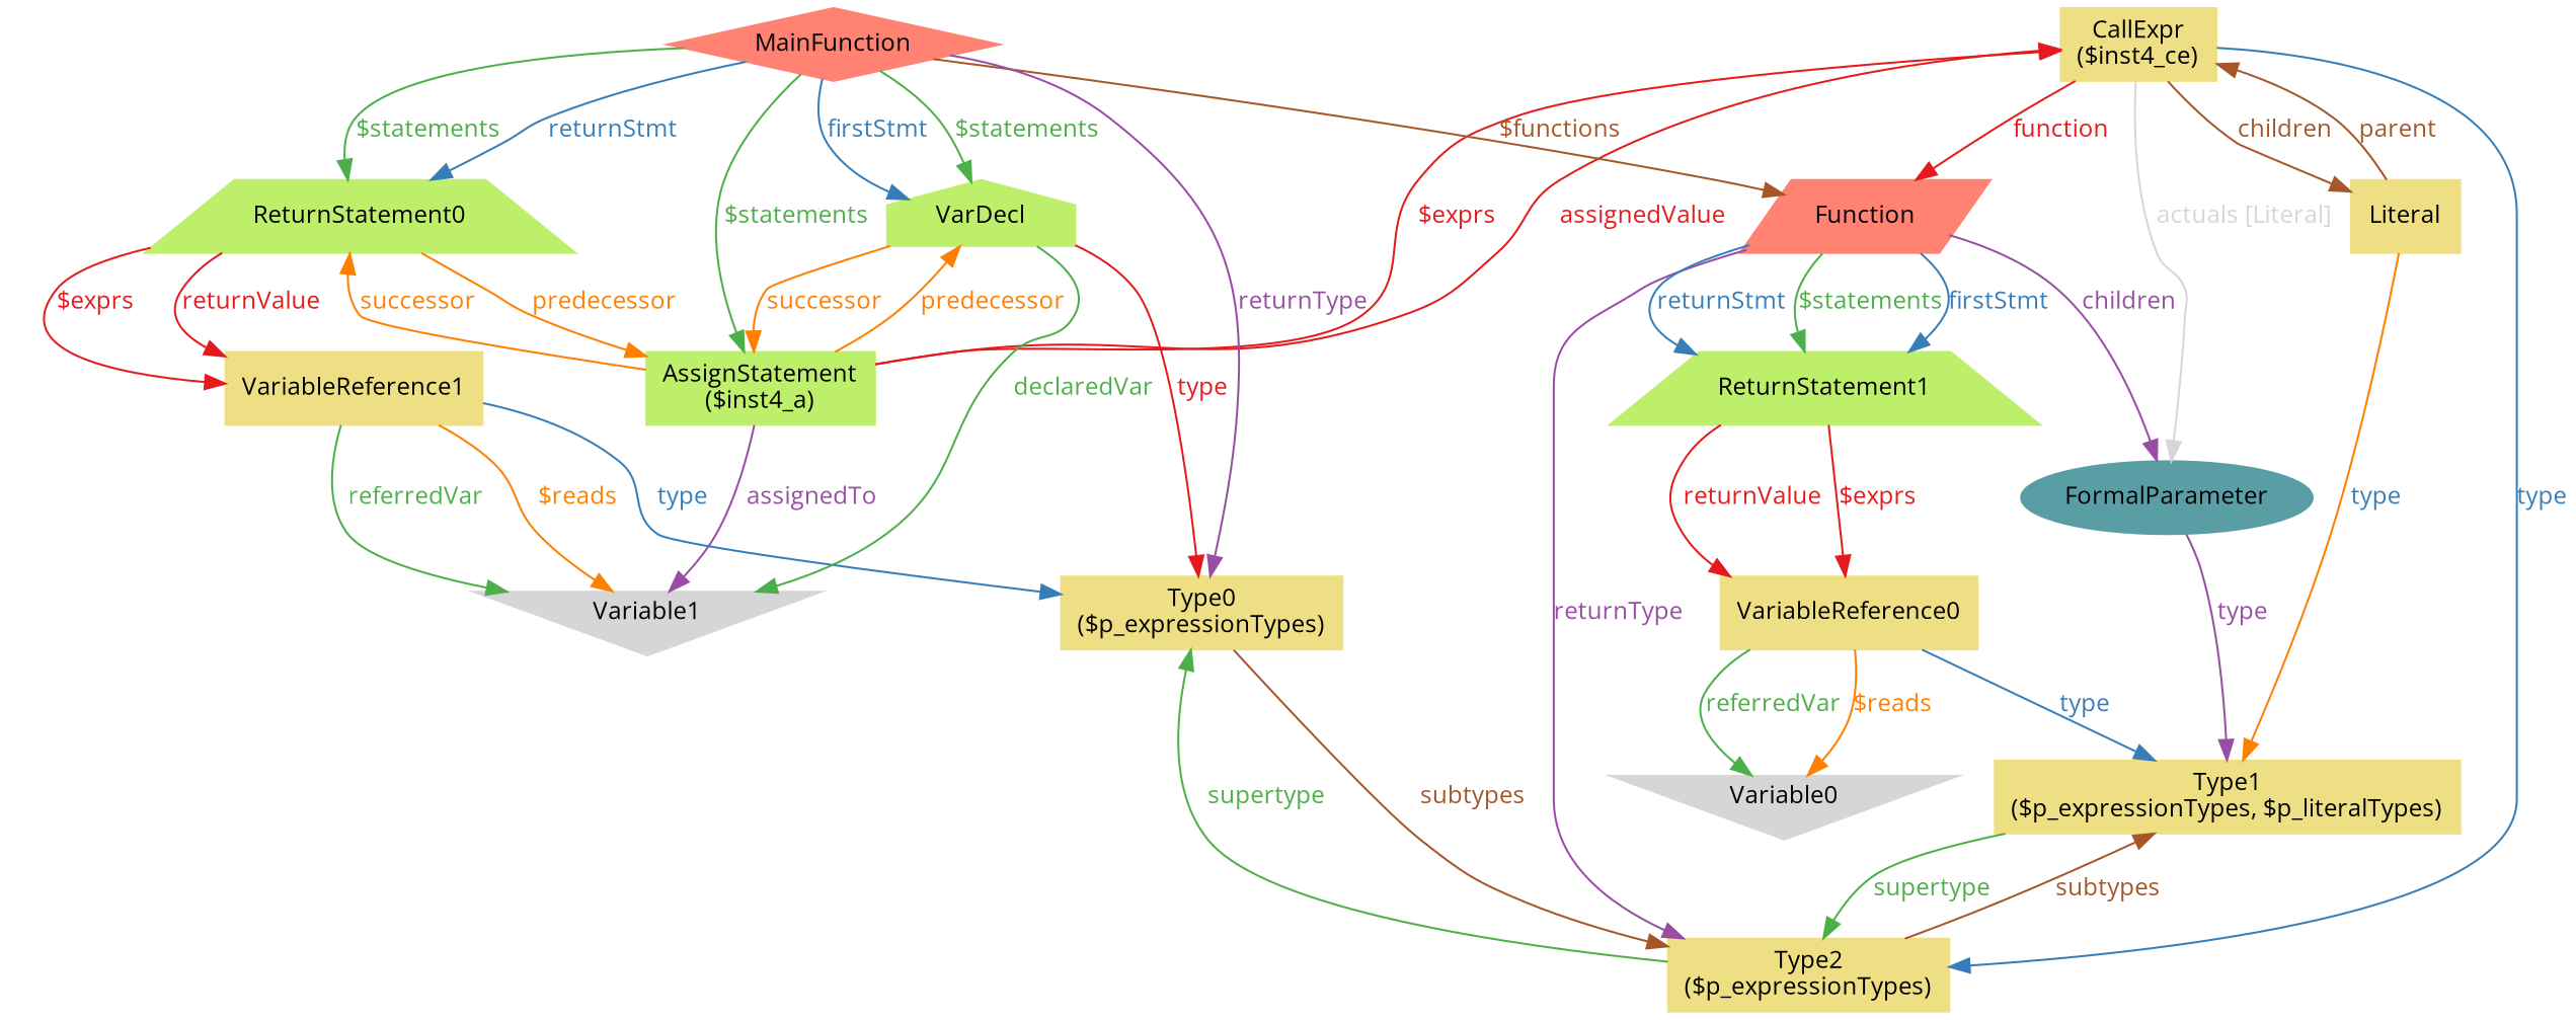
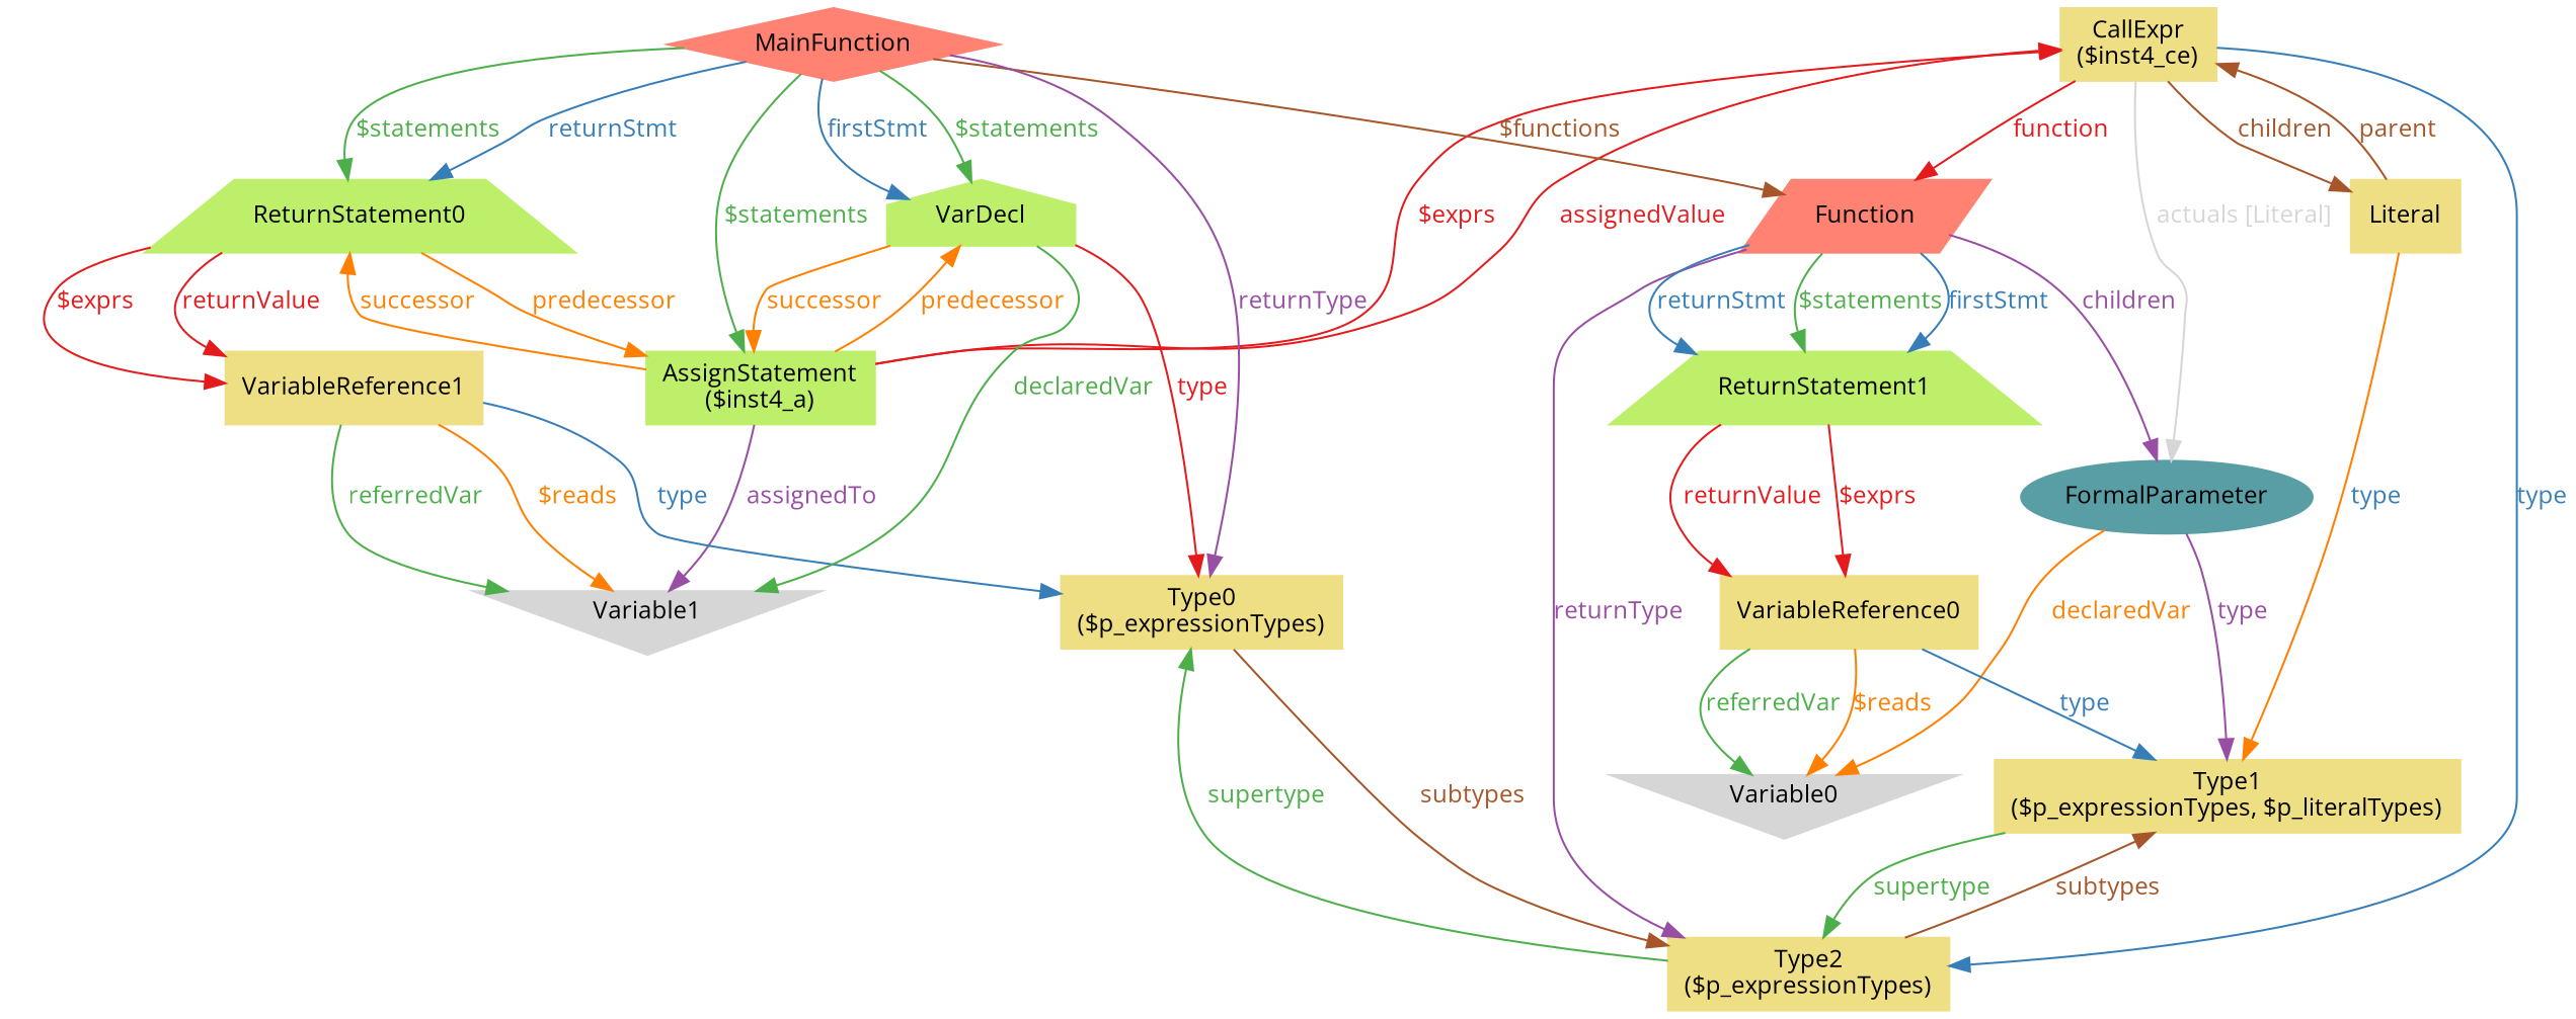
  digraph {
    fontname="Open Sans"
    fontsize=12
    rankdir=TB
    node [color="#efdf84" fontcolor="#000000" fontname="Open Sans" fontsize=12 shape=box style="filled, solid"]
    edge [color="#4daf4a" dir=forward fontcolor="#4daf4a" fontname="Open Sans" fontsize=12 style=solid uuid="<Function, ReturnStatement1>" weight=1]
    n1 [label="CallExpr\n($inst4_ce)" uuid=CallExpr]
    n2 [color="#bdef6b" label="AssignStatement\n($inst4_a)" uuid=AssignStatement]
    n3 [color="#ff8273" label=Function shape=parallelogram uuid=Function]
    n4 [color="#5a9ea5" label=FormalParameter shape=ellipse uuid=FormalParameter]
    n5 [label=Literal uuid=Literal]
    n6 [label="Type2\n($p_expressionTypes)" uuid=Type2]
    n7 [color="#d6d6d6" label=Variable1 shape=invtriangle uuid=Variable1]
    n8 [color="#bdef6b" label=ReturnStatement1 shape=trapezium uuid=ReturnStatement1]
    n9 [color="#d6d6d6" label=Variable0 shape=invtriangle uuid=Variable0]
    n10 [label="Type1\n($p_expressionTypes, $p_literalTypes)" uuid=Type1]
    n11 [color="#bdef6b" label=ReturnStatement0 shape=trapezium uuid=ReturnStatement0]
    n12 [label=VariableReference1 uuid=VariableReference1]
    n13 [label="Type0\n($p_expressionTypes)" uuid=Type0]
    n14 [label=VariableReference0 uuid=VariableReference0]
    n15 [color="#ff8273" label=MainFunction shape=diamond uuid=MainFunction]
    n16 [color="#bdef6b" label=VarDecl shape=house uuid=VarDecl]
    n1 -> n2 [color="#e41a1c" dir=back fontcolor="#e41a1c" label="$exprs" uuid="<AssignStatement, CallExpr>"]
    n1 -> n2 [color="#e41a1c" dir=back fontcolor="#e41a1c" label=assignedValue uuid="<AssignStatement, CallExpr>"]
    n1 -> n3 [color="#e41a1c" fontcolor="#e41a1c" label=function uuid="<CallExpr, Function>"]
    n1 -> n4 [color="#d6d6d6" fontcolor="#d6d6d6" label="actuals [Literal]" uuid="<CallExpr, Literal, FormalParameter>"]
    n1 -> n5 [color="#a65628" fontcolor="#a65628" label=children uuid="<CallExpr, Literal>"]
    n1 -> n5 [color="#a65628" dir=back fontcolor="#a65628" label=parent uuid="<Literal, CallExpr>"]
    n1 -> n6 [color="#377eb8" fontcolor="#377eb8" label=type uuid="<CallExpr, Type2>"]
    n2 -> n7 [color="#984ea3" fontcolor="#984ea3" label=assignedTo uuid="<AssignStatement, Variable1>"]
    n3 -> n4 [color="#984ea3" fontcolor="#984ea3" label=children uuid="<Function, FormalParameter>"]
    n3 -> n6 [color="#984ea3" fontcolor="#984ea3" label=returnType uuid="<Function, Type2>"]
    n3 -> n8 [label="$statements"]
    n3 -> n8 [color="#377eb8" fontcolor="#377eb8" label=firstStmt]
    n3 -> n8 [color="#377eb8" fontcolor="#377eb8" label=returnStmt]
+   n4 -> n9 [color="#ff7f00" fontcolor="#ff7f00" label=declaredVar uuid="<FormalParameter, Variable0>"]
    n4 -> n10 [color="#984ea3" fontcolor="#984ea3" label=type uuid="<FormalParameter, Type1>"]
    n5 -> n10 [color="#ff7f00" fontcolor="#377eb8" label=type uuid="<Literal, Type1>"]
    n8 -> n14 [color="#e41a1c" fontcolor="#e41a1c" label="$exprs" uuid="<ReturnStatement1, VariableReference0>"]
    n8 -> n14 [color="#e41a1c" fontcolor="#e41a1c" label=returnValue uuid="<ReturnStatement1, VariableReference0>"]
    n10 -> n6 [color="#a65628" dir=back fontcolor="#a65628" label=subtypes uuid="<Type2, Type1>"]
    n10 -> n6 [label=supertype uuid="<Type1, Type2>"]
    n11 -> n2 [color="#ff7f00" fontcolor="#ff7f00" label=predecessor uuid="<ReturnStatement0, AssignStatement>"]
    n11 -> n2 [color="#ff7f00" dir=back fontcolor="#ff7f00" label=successor uuid="<AssignStatement, ReturnStatement0>"]
    n11 -> n12 [color="#e41a1c" fontcolor="#e41a1c" label="$exprs" uuid="<ReturnStatement0, VariableReference1>"]
    n11 -> n12 [color="#e41a1c" fontcolor="#e41a1c" label=returnValue uuid="<ReturnStatement0, VariableReference1>"]
    n12 -> n7 [color="#ff7f00" fontcolor="#ff7f00" label="$reads" uuid="<VariableReference1, Variable1>"]
    n12 -> n7 [label=referredVar uuid="<VariableReference1, Variable1>"]
    n12 -> n13 [color="#377eb8" fontcolor="#377eb8" label=type uuid="<VariableReference1, Type0>"]
    n13 -> n6 [color="#a65628" fontcolor="#a65628" label=subtypes uuid="<Type0, Type2>"]
    n13 -> n6 [dir=back label=supertype uuid="<Type2, Type0>"]
    n14 -> n9 [color="#ff7f00" fontcolor="#ff7f00" label="$reads" uuid="<VariableReference0, Variable0>"]
    n14 -> n9 [label=referredVar uuid="<VariableReference0, Variable0>"]
    n14 -> n10 [color="#377eb8" fontcolor="#377eb8" label=type uuid="<VariableReference0, Type1>"]
    n15 -> n2 [label="$statements" uuid="<MainFunction, AssignStatement>"]
    n15 -> n3 [color="#a65628" fontcolor="#a65628" label="$functions" uuid="<MainFunction, Function>"]
    n15 -> n11 [label="$statements" uuid="<MainFunction, ReturnStatement0>"]
    n15 -> n11 [color="#377eb8" fontcolor="#377eb8" label=returnStmt uuid="<MainFunction, ReturnStatement0>"]
    n15 -> n13 [color="#984ea3" fontcolor="#984ea3" label=returnType uuid="<MainFunction, Type0>"]
    n15 -> n16 [label="$statements" uuid="<MainFunction, VarDecl>"]
    n15 -> n16 [color="#377eb8" fontcolor="#377eb8" label=firstStmt uuid="<MainFunction, VarDecl>"]
    n16 -> n2 [color="#ff7f00" dir=back fontcolor="#ff7f00" label=predecessor uuid="<AssignStatement, VarDecl>"]
    n16 -> n2 [color="#ff7f00" fontcolor="#ff7f00" label=successor uuid="<VarDecl, AssignStatement>"]
    n16 -> n7 [label=declaredVar uuid="<VarDecl, Variable1>"]
    n16 -> n13 [color="#e41a1c" fontcolor="#e41a1c" label=type uuid="<VarDecl, Type0>"]
  }
